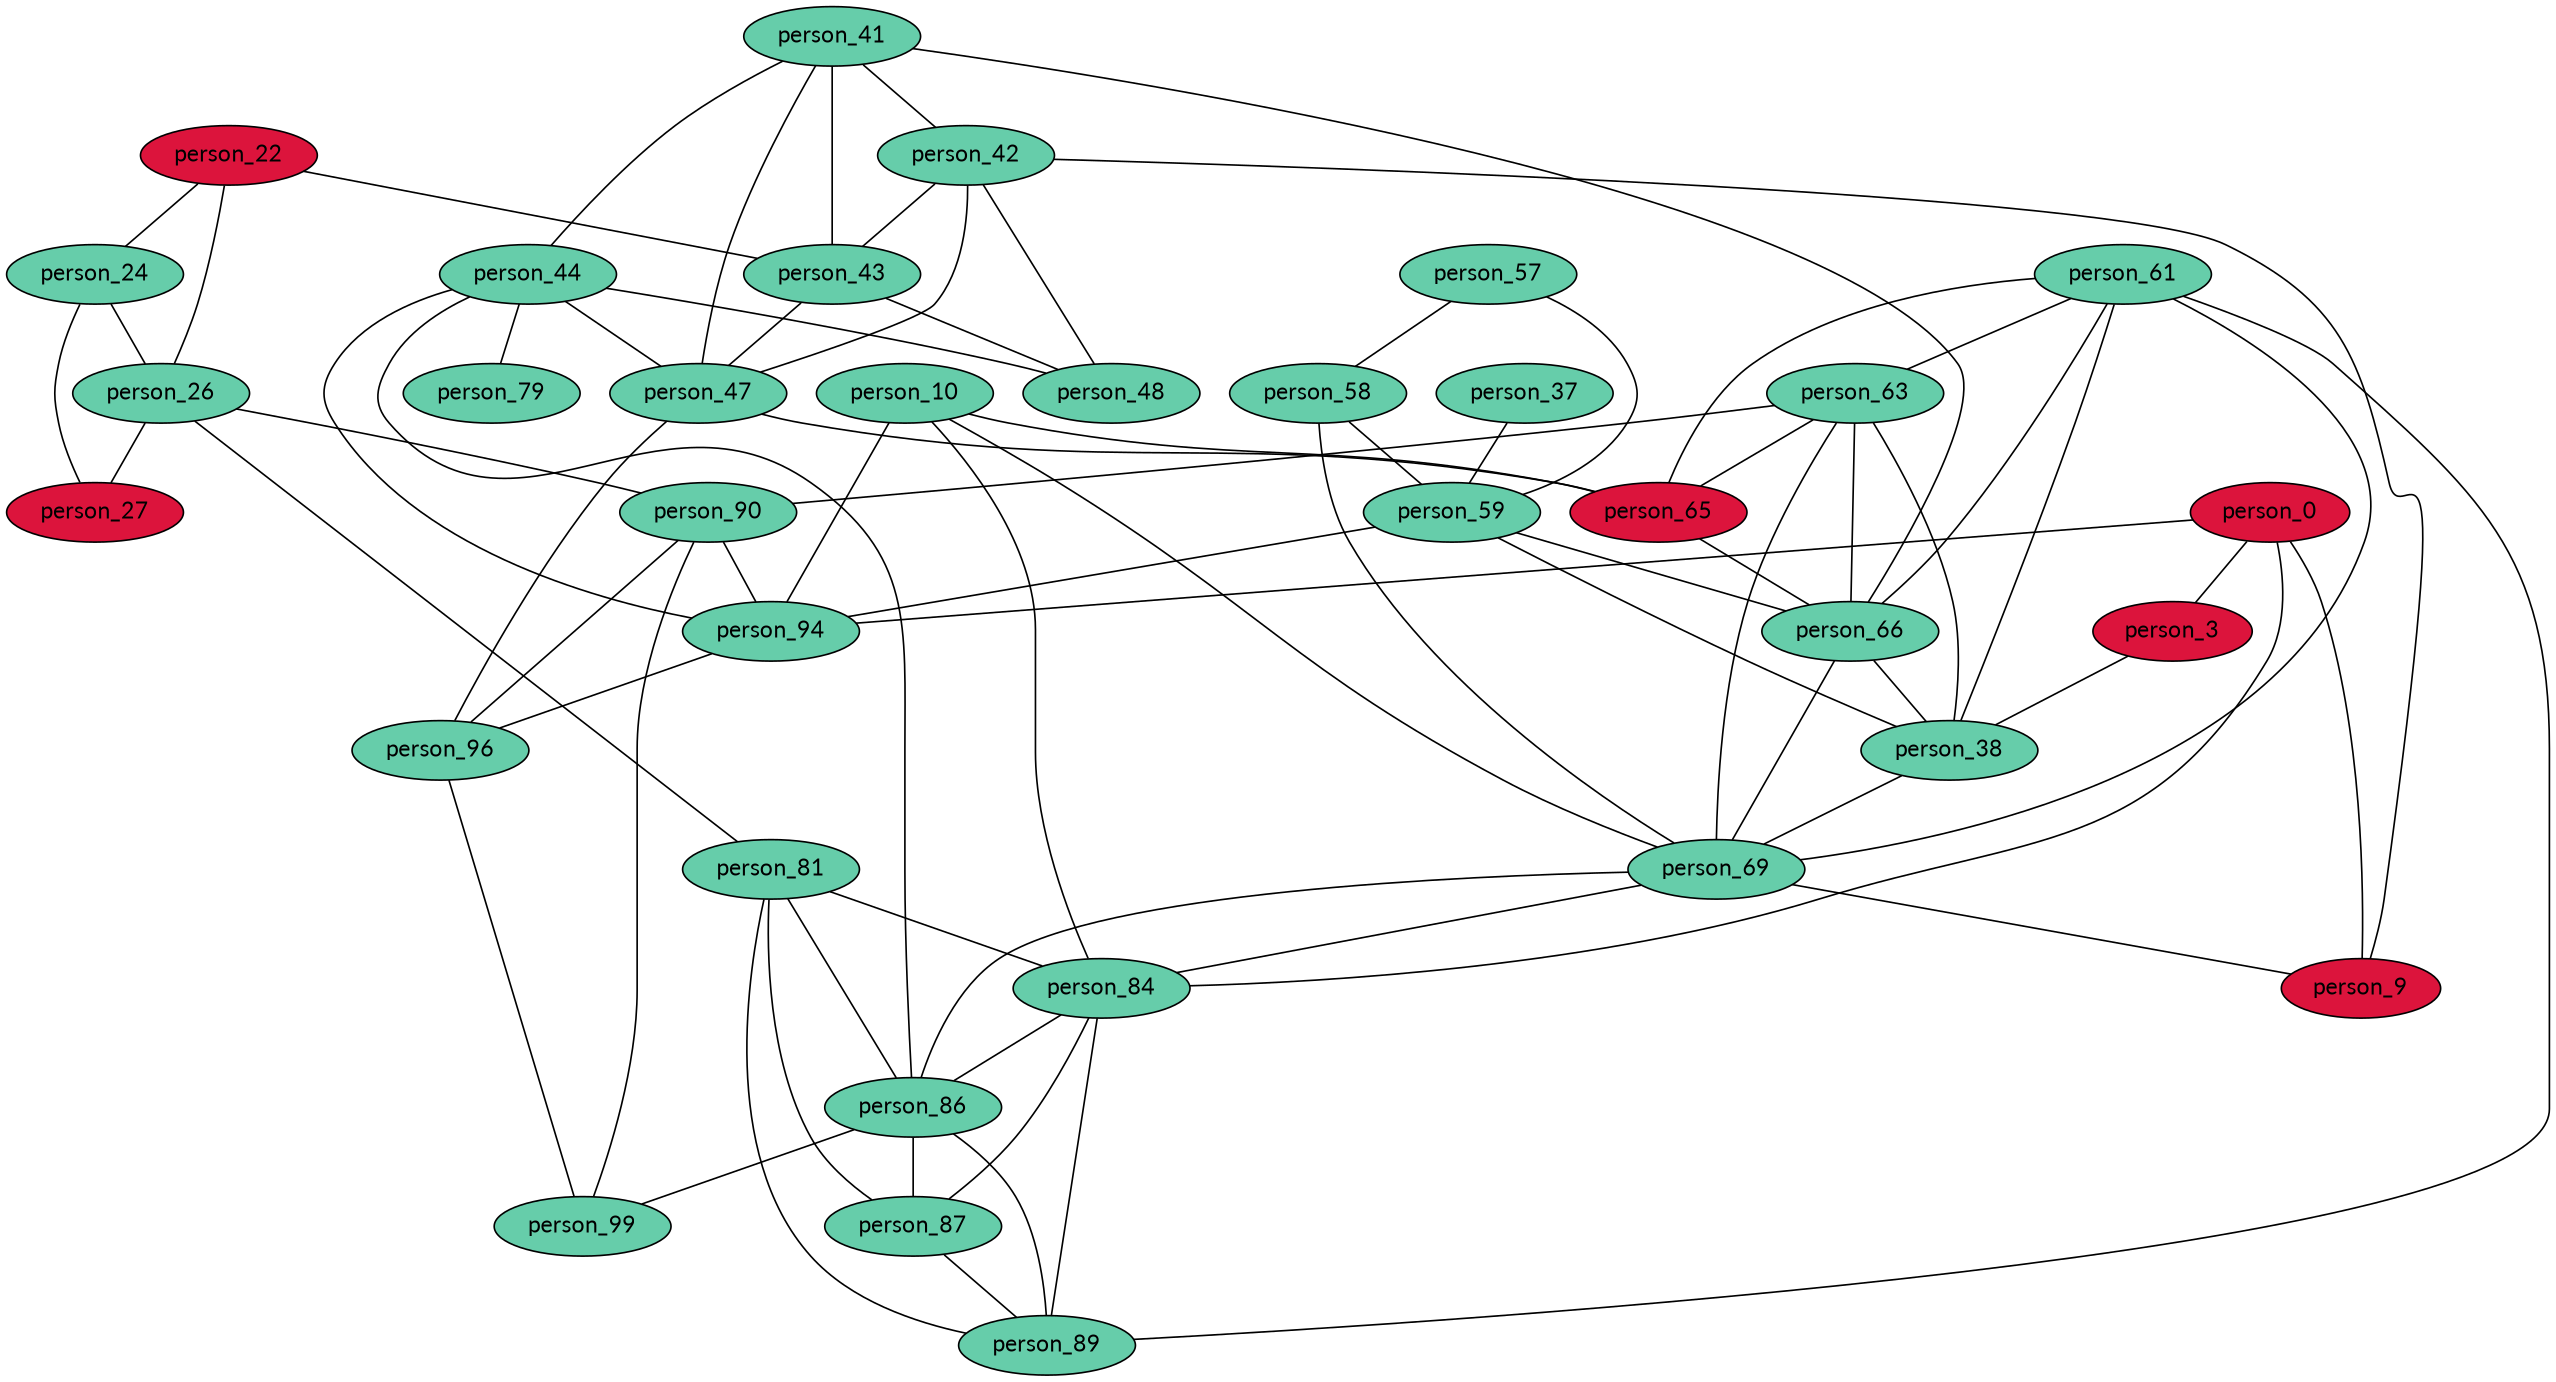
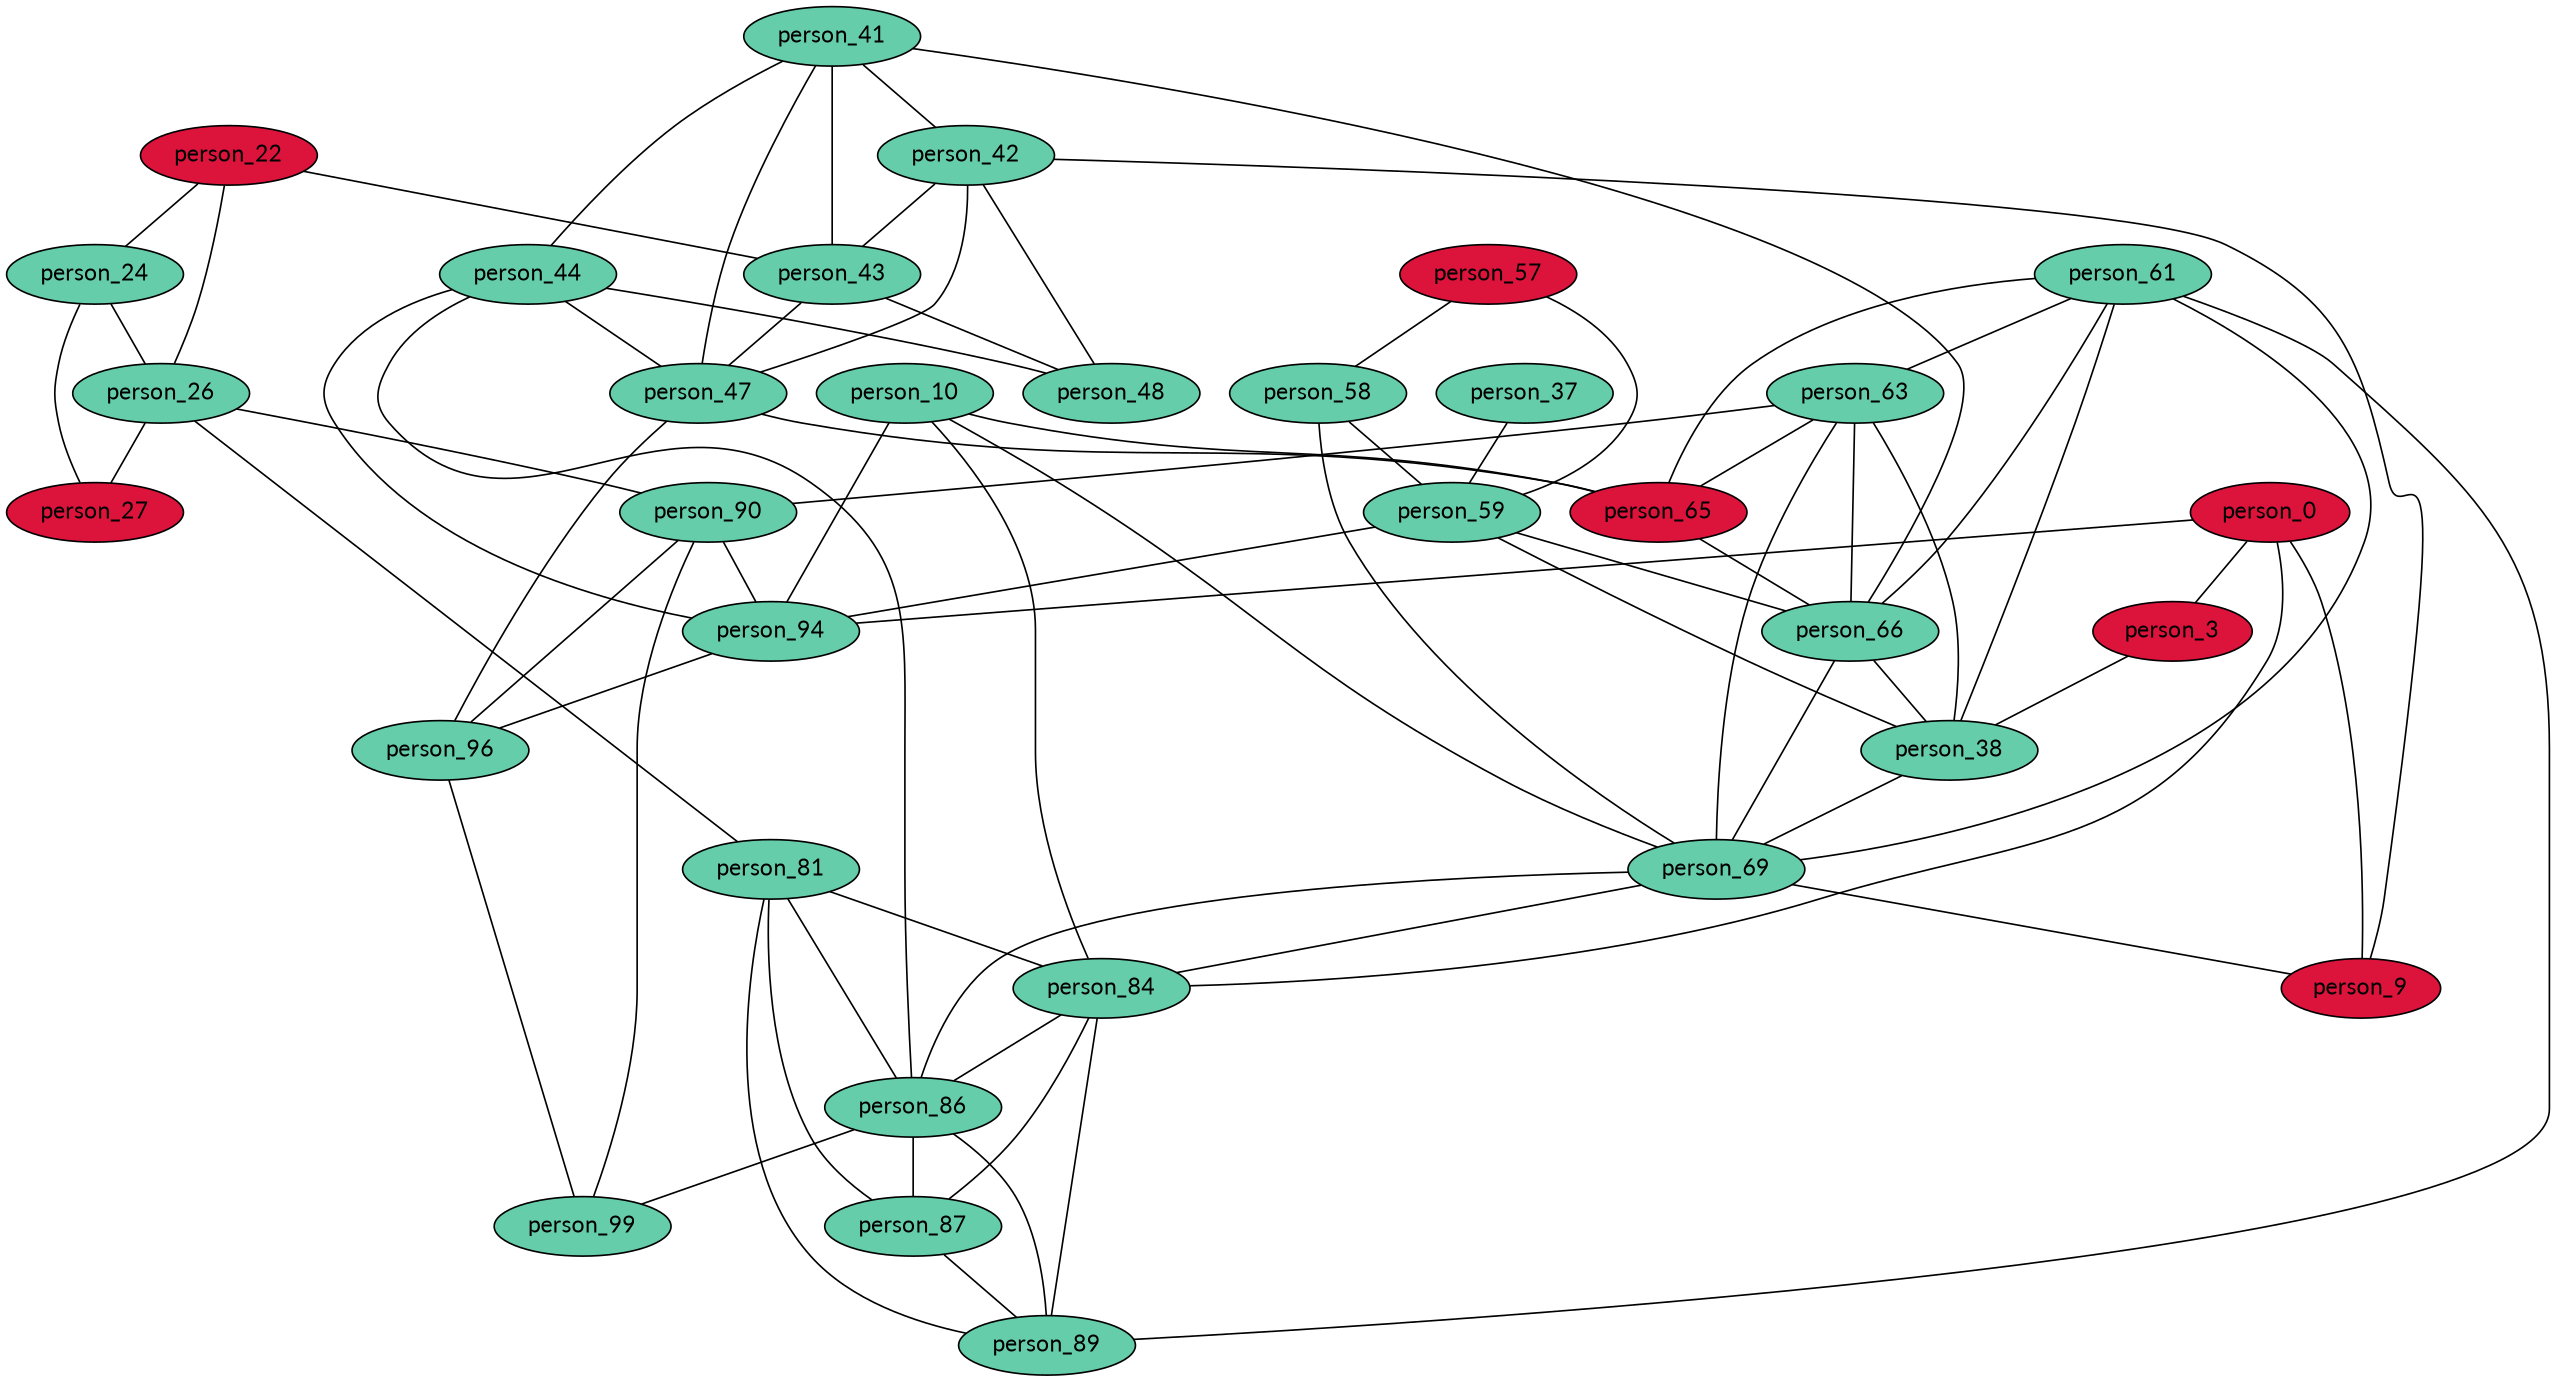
  graph {
    fontname=Lato
    node [fillcolor=aquamarine3 fontname=Lato style=filled]
    edge [fontname=Lato]
    person_99
    person_10
    person_37
    person_59
-   person_79
-   person_57
+   person_57 [fillcolor=crimson]
    person_58
    person_90
    person_96
    person_94
    person_3 [fillcolor=crimson]
    person_9 [fillcolor=crimson]
    person_0 [fillcolor=crimson]
    person_22 [fillcolor=crimson]
    person_44
    person_66
    person_89
    person_86
    person_42
    person_65 [fillcolor=crimson]
    person_87
    person_43
    person_48
    person_26
    person_27 [fillcolor=crimson]
    n26 [label=person_38]
    person_24
    person_69
    person_47
    person_81
    person_84
    person_63
    person_41
    person_61
    subgraph sub_1 {
      person_99
      person_10
      person_37
      person_59
-     person_79
      person_57
      person_58
      person_90
      person_96
      person_94
      person_3
      person_9
      person_0
      person_22
      person_44
      person_66
      person_89
      person_86
      person_42
      person_65
      person_87
      person_43
      person_48
      person_26
      person_27
      n26
      person_24
      person_69
      person_47
      person_81
      person_84
      person_63
      person_41
      person_61
    }
    person_10 -- person_94
    person_10 -- person_65
    person_10 -- person_69
    person_10 -- person_84
    person_37 -- person_59
    person_59 -- person_94
    person_59 -- person_66
    person_59 -- n26
    person_57 -- person_59
    person_57 -- person_58
    person_58 -- person_59
    person_58 -- person_69
    person_90 -- person_99
    person_90 -- person_96
    person_90 -- person_94
    person_96 -- person_99
    person_94 -- person_96
    person_3 -- n26
    person_0 -- person_94
    person_0 -- person_3
    person_0 -- person_9
    person_0 -- person_84
    person_22 -- person_43
    person_22 -- person_26
    person_22 -- person_24
-   person_44 -- person_79
    person_44 -- person_94
    person_44 -- person_86
    person_44 -- person_48
    person_44 -- person_47
    person_66 -- n26
    person_66 -- person_69
    person_86 -- person_99
    person_86 -- person_89
    person_86 -- person_87
    person_42 -- person_9
    person_42 -- person_43
    person_42 -- person_48
    person_42 -- person_47
    person_65 -- person_66
    person_87 -- person_89
    person_43 -- person_48
    person_43 -- person_47
    person_26 -- person_90
    person_26 -- person_27
    person_26 -- person_81
    n26 -- person_69
    person_24 -- person_26
    person_24 -- person_27
    person_69 -- person_9
    person_69 -- person_86
    person_69 -- person_84
    person_47 -- person_96
    person_47 -- person_65
    person_81 -- person_89
    person_81 -- person_86
    person_81 -- person_87
    person_81 -- person_84
    person_84 -- person_89
    person_84 -- person_86
    person_84 -- person_87
    person_63 -- person_90
    person_63 -- person_66
    person_63 -- person_65
    person_63 -- n26
    person_63 -- person_69
    person_41 -- person_44
    person_41 -- person_66
    person_41 -- person_42
    person_41 -- person_43
    person_41 -- person_47
    person_61 -- person_66
    person_61 -- person_89
    person_61 -- person_65
    person_61 -- n26
    person_61 -- person_69
    person_61 -- person_63
  }
